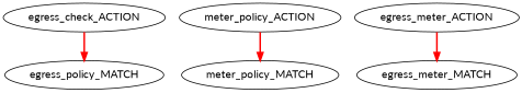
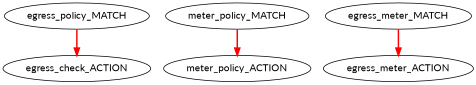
  digraph {
    fontname=Lato
    node [fontname=Lato]
    edge [color=red decorate=true fontname=Lato style=bold]
    n1 [label=egress_policy_MATCH]
    egress_check_ACTION
    meter_policy_MATCH
    meter_policy_ACTION
    egress_meter_MATCH
    egress_meter_ACTION
-   egress_check_ACTION -> n1
-   meter_policy_ACTION -> meter_policy_MATCH
-   egress_meter_ACTION -> egress_meter_MATCH
+   n1 -> egress_check_ACTION
+   meter_policy_MATCH -> meter_policy_ACTION
+   egress_meter_MATCH -> egress_meter_ACTION
  }
